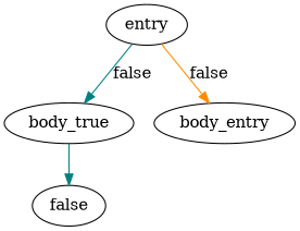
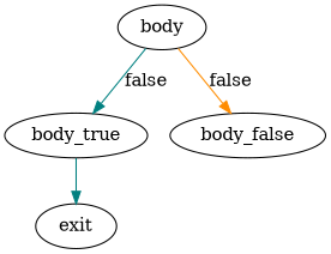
  digraph {
    fontname="DejaVu Serif"
    node [fontname="DejaVu Serif"]
    edge [color=teal fontname="DejaVu Serif"]
-   n1 [label=entry]
+   n1 [label=body]
    body_true
-   body_false [label=body_entry]
-   n4 [label=false]
+   body_false
+   n4 [label=exit]
    n1 -> body_true [label=false]
    n1 -> body_false [color=darkorange label=false]
    body_true -> n4
  }
